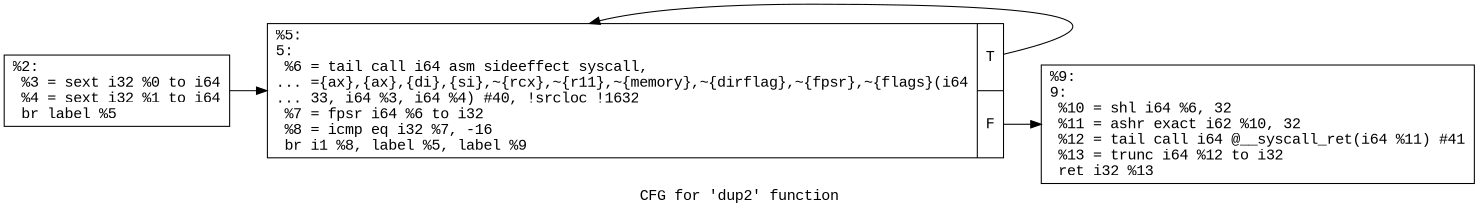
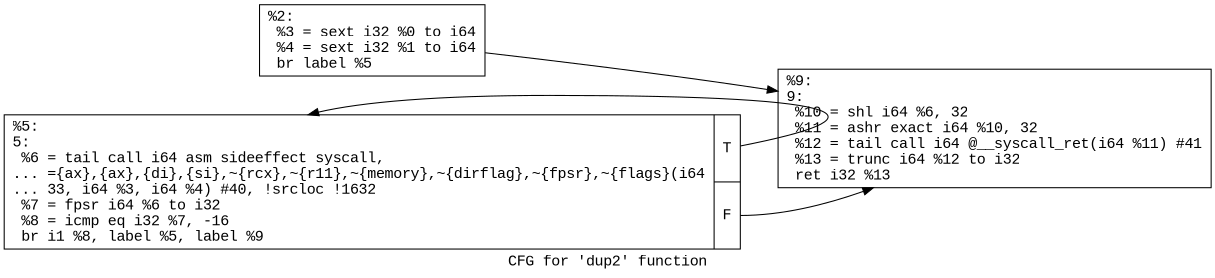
  digraph {
    fontname="Liberation Mono"
    label="CFG for 'dup2' function"
    rankdir=LR
    node [fontname="Liberation Mono" shape=record]
    edge [fontname="Liberation Mono"]
    n1 [label="{%2:\l  %3 = sext i32 %0 to i64\l  %4 = sext i32 %1 to i64\l  br label %5\l}"]
    n2 [label="{%5:\l5:                                                \l  %6 = tail call i64 asm sideeffect syscall,\l... =\{ax\},\{ax\},\{di\},\{si\},~\{rcx\},~\{r11\},~\{memory\},~\{dirflag\},~\{fpsr\},~\{flags\}(i64\l... 33, i64 %3, i64 %4) #40, !srcloc !1632\l  %7 = fpsr i64 %6 to i32\l  %8 = icmp eq i32 %7, -16\l  br i1 %8, label %5, label %9\l|{<s0>T|<s1>F}}"]
-   n3 [label="{%9:\l9:                                                \l  %10 = shl i64 %6, 32\l  %11 = ashr exact i62 %10, 32\l  %12 = tail call i64 @__syscall_ret(i64 %11) #41\l  %13 = trunc i64 %12 to i32\l  ret i32 %13\l}"]
-   n1 -> n2
+   n3 [label="{%9:\l9:                                                \l  %10 = shl i64 %6, 32\l  %11 = ashr exact i64 %10, 32\l  %12 = tail call i64 @__syscall_ret(i64 %11) #41\l  %13 = trunc i64 %12 to i32\l  ret i32 %13\l}"]
+   n1 -> n3
    n2 -> n2 [tailport=s0]
    n2 -> n3 [tailport=s1]
  }
